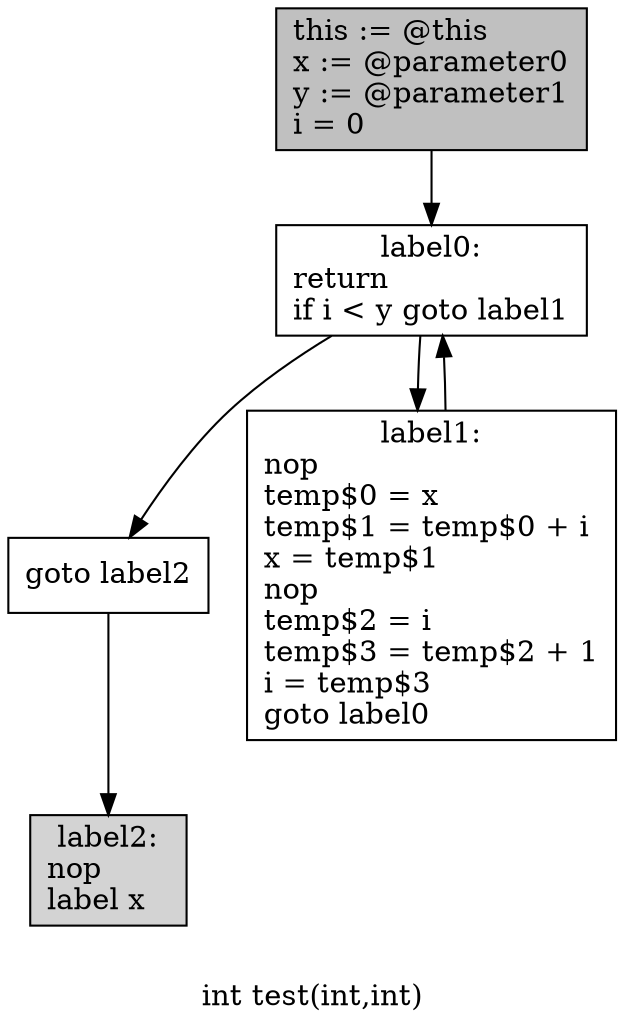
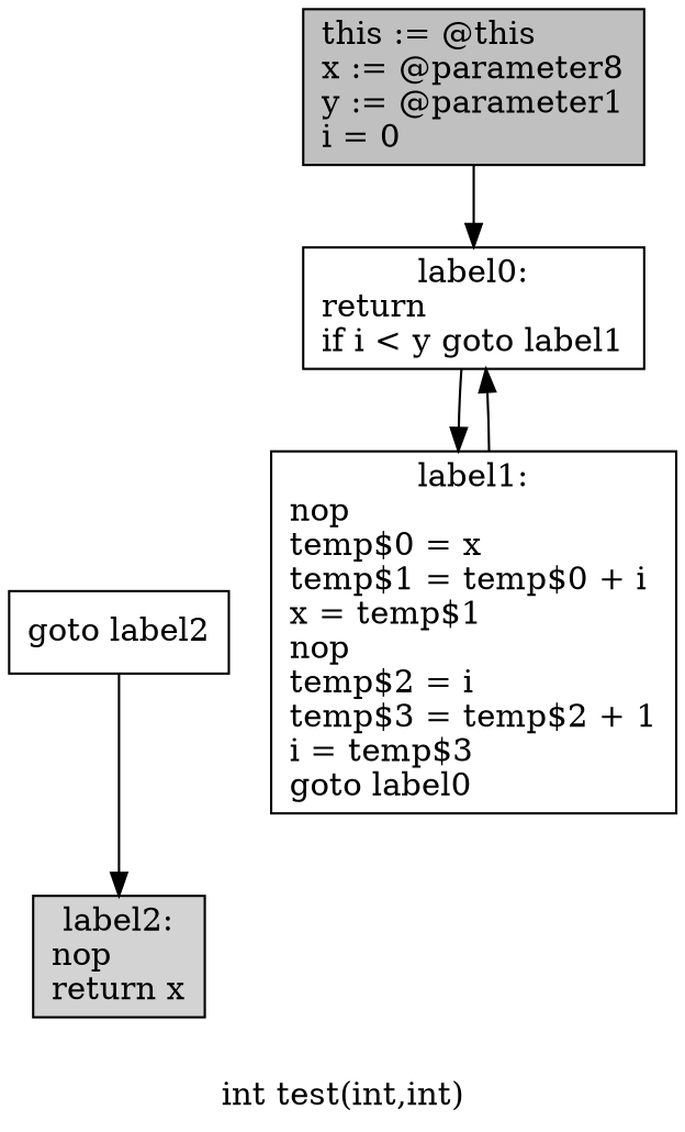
  digraph {
    label="int test(int,int)"
    node [shape=box]
-   n1 [fillcolor=gray label="this := @this\lx := @parameter0\ly := @parameter1\li = 0\l" style=filled]
+   n1 [fillcolor=gray label="this := @this\lx := @parameter8\ly := @parameter1\li = 0\l" style=filled]
    n2 [label="label0:\nreturn\lif i < y goto label1\l"]
    n3 [label="goto label2\l"]
    n4 [label="label1:\nnop\ltemp$0 = x\ltemp$1 = temp$0 + i\lx = temp$1\lnop\ltemp$2 = i\ltemp$3 = temp$2 + 1\li = temp$3\lgoto label0\l"]
-   n5 [fillcolor=lightgray label="label2:\nnop\llabel x\l" style=filled]
+   n5 [fillcolor=lightgray label="label2:\nnop\lreturn x\l" style=filled]
    n1 -> n2
-   n2 -> n3
    n2 -> n4
    n3 -> n5
    n4 -> n2
  }
